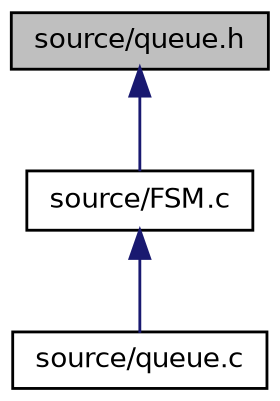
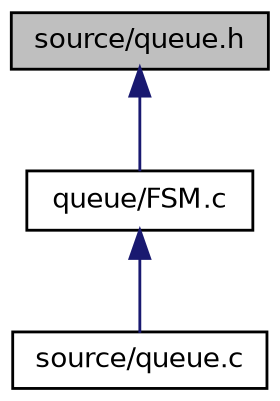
  digraph {
    node [color=black fillcolor=white fontname=Helvetica fontsize=10 shape=record style=filled]
    edge [color=midnightblue dir=back fontname=Helvetica fontsize=10 labelfontname=Helvetica labelfontsize=10 style=solid]
    n1 [fillcolor=grey75 fontcolor=black height=0.2 label="source/queue.h" width=0.4]
-   n2 [height=0.2 label="source/FSM.c" width=0.4]
+   n2 [height=0.2 label="queue/FSM.c" width=0.4]
    n3 [height=0.2 label="source/queue.c" width=0.4]
    n1 -> n2
    n2 -> n3
  }
